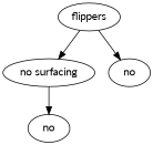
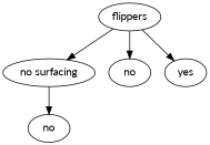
  digraph {
    fontname=Lato
    node [fontname=Lato]
    edge [fontname=Lato]
    n1 [label="no surfacing"]
    n2 [label=no]
    n3 [label=flippers]
    n4 [label=no]
+   n5 [label=yes]
    n1 -> n2
    n3 -> n1
    n3 -> n4
+   n3 -> n5
  }
